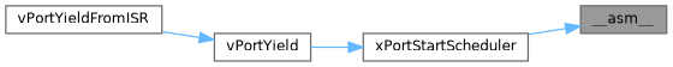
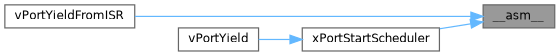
  digraph {
    rankdir=RL
    node [color=grey40 fillcolor=white fontname=Helvetica fontsize=10 shape=box style=filled]
    edge [color=steelblue1 dir=back fontname=Helvetica fontsize=10 labelfontname=Helvetica labelfontsize=10 style=solid]
    n1 [color=gray40 fillcolor=grey60 fontcolor=black height=0.2 label=__asm__ width=0.4]
    n2 [height=0.2 label=vPortYieldFromISR width=0.4]
    n3 [height=0.2 label=xPortStartScheduler width=0.4]
    n4 [height=0.2 label=vPortYield width=0.4]
-   n4 -> n2
+   n1 -> n2
    n1 -> n3
    n3 -> n4
  }
